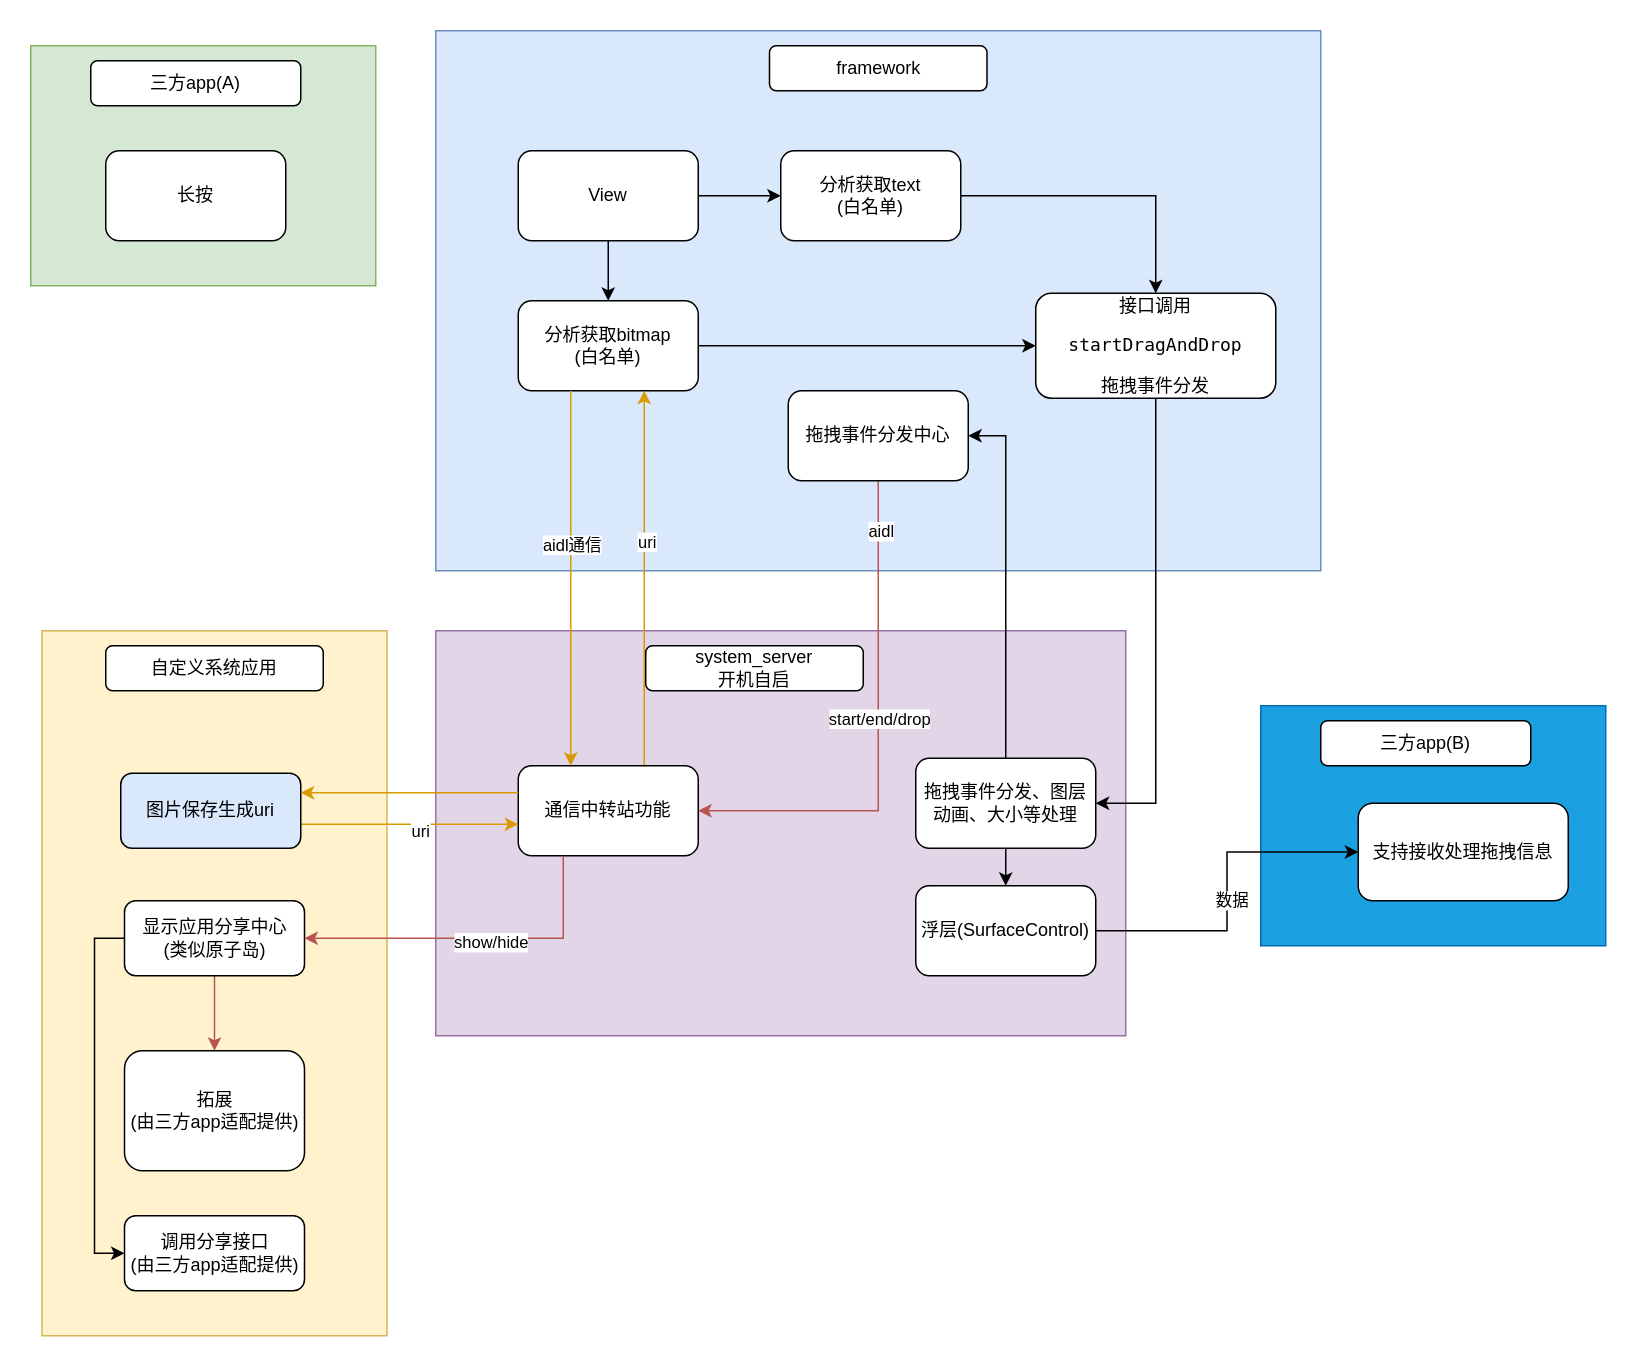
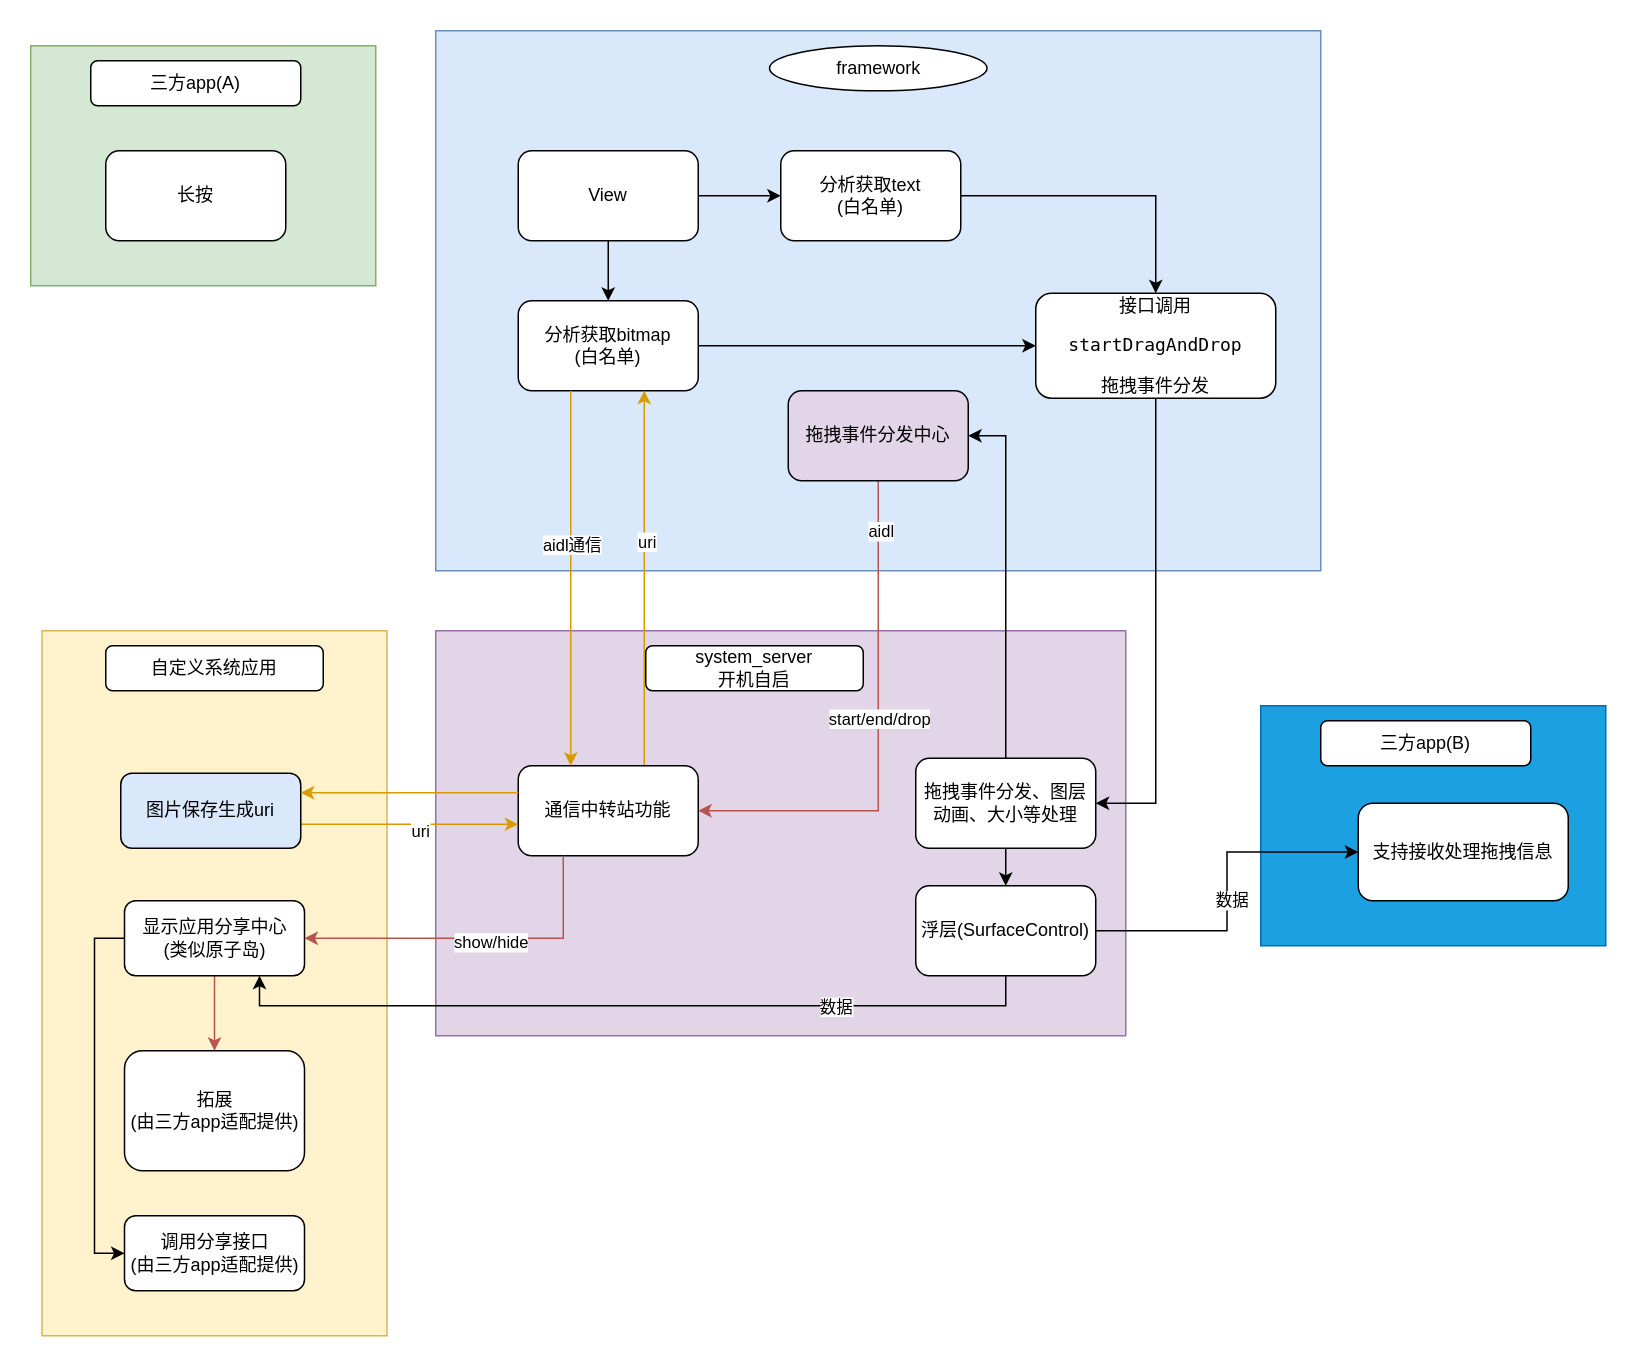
  <mxCell id="0" />
  <mxCell id="1" parent="0" />
  <mxCell id="2" value="" style="rounded=0;whiteSpace=wrap;html=1;fillColor=#d5e8d4;strokeColor=#82b366;" vertex="1" parent="1"><mxGeometry y="30" width="230" height="160" as="geometry" x="20" /></mxCell>
  <mxCell id="3" value="三方app(A)" style="rounded=1;whiteSpace=wrap;html=1;" vertex="1" parent="1"><mxGeometry x="60" y="40" width="140" height="30" as="geometry" /></mxCell>
  <mxCell id="4" value="长按" style="rounded=1;whiteSpace=wrap;html=1;" vertex="1" parent="1"><mxGeometry x="70" y="100" width="120" height="60" as="geometry" /></mxCell>
  <mxCell id="5" value="" style="rounded=0;whiteSpace=wrap;html=1;fillColor=#dae8fc;strokeColor=#6c8ebf;" vertex="1" parent="1"><mxGeometry x="290" y="20" width="590" height="360" as="geometry" /></mxCell>
- <mxCell id="6" value="framework" style="rounded=1;whiteSpace=wrap;html=1;" vertex="1" parent="1"><mxGeometry x="512.5" y="30" width="145" height="30" as="geometry" /></mxCell>
+ <mxCell id="6" value="framework" style="ellipse;whiteSpace=wrap;html=1;" vertex="1" parent="1"><mxGeometry x="512.5" y="30" width="145" height="30" as="geometry" /></mxCell>
  <mxCell id="7" value="" style="edgeStyle=orthogonalEdgeStyle;rounded=0;orthogonalLoop=1;jettySize=auto;html=1;" edge="1" parent="1" source="9" target="11"><mxGeometry relative="1" as="geometry" /></mxCell>
  <mxCell id="8" value="" style="edgeStyle=orthogonalEdgeStyle;rounded=0;orthogonalLoop=1;jettySize=auto;html=1;" edge="1" parent="1" source="9" target="13"><mxGeometry relative="1" as="geometry" /></mxCell>
  <mxCell id="9" value="View" style="rounded=1;whiteSpace=wrap;html=1;" vertex="1" parent="1"><mxGeometry x="345" y="100" width="120" height="60" as="geometry" /></mxCell>
  <mxCell id="10" style="edgeStyle=orthogonalEdgeStyle;rounded=0;orthogonalLoop=1;jettySize=auto;html=1;" edge="1" parent="1" source="11" target="14"><mxGeometry relative="1" as="geometry" /></mxCell>
  <mxCell id="11" value="分析获取text&lt;div&gt;(白名单)&lt;/div&gt;" style="rounded=1;whiteSpace=wrap;html=1;" vertex="1" parent="1"><mxGeometry x="520" y="100" width="120" height="60" as="geometry" /></mxCell>
  <mxCell id="12" style="edgeStyle=orthogonalEdgeStyle;rounded=0;orthogonalLoop=1;jettySize=auto;html=1;" edge="1" parent="1" source="13" target="14"><mxGeometry relative="1" as="geometry" /></mxCell>
  <mxCell id="13" value="分析获取bitmap&lt;div&gt;(白名单)&lt;/div&gt;" style="rounded=1;whiteSpace=wrap;html=1;" vertex="1" parent="1"><mxGeometry x="345" y="200" width="120" height="60" as="geometry" /></mxCell>
  <mxCell id="14" value="&lt;pre&gt;&lt;code tabindex=&quot;0&quot;&gt;&lt;span class=&quot;nf&quot;&gt;接口调用&lt;/span&gt;&lt;/code&gt;&lt;/pre&gt;&lt;pre&gt;&lt;code tabindex=&quot;0&quot;&gt;&lt;span class=&quot;nf&quot;&gt;startDragAndDrop&lt;/span&gt;&lt;span class=&quot;p&quot;&gt;&lt;/span&gt;&lt;/code&gt;&lt;/pre&gt;&lt;pre&gt;&lt;code tabindex=&quot;0&quot;&gt;&lt;span class=&quot;nf&quot;&gt;拖拽事件分发&lt;/span&gt;&lt;/code&gt;&lt;/pre&gt;" style="rounded=1;whiteSpace=wrap;html=1;" vertex="1" parent="1"><mxGeometry x="690" y="195" width="160" height="70" as="geometry" /></mxCell>
  <mxCell id="15" value="" style="rounded=0;whiteSpace=wrap;html=1;fillColor=#e1d5e7;strokeColor=#9673a6;" vertex="1" parent="1"><mxGeometry x="290" y="420" width="460" height="270" as="geometry" /></mxCell>
  <mxCell id="16" value="system_server&lt;div&gt;开机自启&lt;/div&gt;" style="rounded=1;whiteSpace=wrap;html=1;" vertex="1" parent="1"><mxGeometry x="430" y="430" width="145" height="30" as="geometry" /></mxCell>
  <mxCell id="17" style="edgeStyle=orthogonalEdgeStyle;rounded=0;orthogonalLoop=1;jettySize=auto;html=1;entryX=0.5;entryY=1;entryDx=0;entryDy=0;fillColor=#ffe6cc;strokeColor=#d79b00;" edge="1" parent="1"><mxGeometry relative="1" as="geometry"><mxPoint x="429" y="510" as="sourcePoint" /><mxPoint x="429" y="260" as="targetPoint" /></mxGeometry></mxCell>
  <mxCell id="18" value="uri" style="edgeLabel;html=1;align=center;verticalAlign=middle;resizable=0;points=[];" vertex="1" connectable="0" parent="17"><mxGeometry x="0.202" y="-1" relative="1" as="geometry"><mxPoint as="offset" /></mxGeometry></mxCell>
  <mxCell id="19" value="通信中转站功能" style="rounded=1;whiteSpace=wrap;html=1;" vertex="1" parent="1"><mxGeometry x="345" y="510" width="120" height="60" as="geometry" /></mxCell>
  <mxCell id="20" value="" style="rounded=0;whiteSpace=wrap;html=1;fillColor=#fff2cc;strokeColor=#d6b656;" vertex="1" parent="1"><mxGeometry x="27.5" y="420" width="230" height="470" as="geometry" /></mxCell>
  <mxCell id="21" value="自定义系统应用" style="rounded=1;whiteSpace=wrap;html=1;" vertex="1" parent="1"><mxGeometry x="70" y="430" width="145" height="30" as="geometry" /></mxCell>
  <mxCell id="22" style="edgeStyle=orthogonalEdgeStyle;rounded=0;orthogonalLoop=1;jettySize=auto;html=1;fillColor=#ffe6cc;strokeColor=#d79b00;" edge="1" parent="1"><mxGeometry relative="1" as="geometry"><mxPoint x="380" y="260" as="sourcePoint" /><mxPoint x="380" y="510" as="targetPoint" /></mxGeometry></mxCell>
  <mxCell id="23" value="aidl通信" style="edgeLabel;html=1;align=center;verticalAlign=middle;resizable=0;points=[];" vertex="1" connectable="0" parent="22"><mxGeometry x="-0.186" relative="1" as="geometry"><mxPoint as="offset" /></mxGeometry></mxCell>
  <mxCell id="24" style="edgeStyle=orthogonalEdgeStyle;rounded=0;orthogonalLoop=1;jettySize=auto;html=1;entryX=0;entryY=0.5;entryDx=0;entryDy=0;fillColor=#ffe6cc;strokeColor=#d79b00;" edge="1" parent="1"><mxGeometry relative="1" as="geometry"><mxPoint x="200" y="549" as="sourcePoint" /><mxPoint x="345" y="549" as="targetPoint" /></mxGeometry></mxCell>
  <mxCell id="25" value="uri" style="edgeLabel;html=1;align=center;verticalAlign=middle;resizable=0;points=[];" vertex="1" connectable="0" parent="24"><mxGeometry x="0.09" y="-4" relative="1" as="geometry"><mxPoint as="offset" /></mxGeometry></mxCell>
  <mxCell id="26" value="图片保存生成uri" style="rounded=1;whiteSpace=wrap;html=1;fillColor=#dae8fc;" vertex="1" parent="1"><mxGeometry x="80" y="515" width="120" height="50" as="geometry" /></mxCell>
  <mxCell id="27" style="edgeStyle=orthogonalEdgeStyle;rounded=0;orthogonalLoop=1;jettySize=auto;html=1;entryX=1;entryY=0.5;entryDx=0;entryDy=0;fillColor=#ffe6cc;strokeColor=#d79b00;" edge="1" parent="1"><mxGeometry relative="1" as="geometry"><mxPoint x="345" y="528" as="sourcePoint" /><mxPoint x="200" y="528" as="targetPoint" /></mxGeometry></mxCell>
  <mxCell id="28" style="edgeStyle=orthogonalEdgeStyle;rounded=0;orthogonalLoop=1;jettySize=auto;html=1;entryX=1;entryY=0.5;entryDx=0;entryDy=0;" edge="1" parent="1" source="30" target="38"><mxGeometry relative="1" as="geometry" /></mxCell>
  <mxCell id="29" value="" style="edgeStyle=orthogonalEdgeStyle;rounded=0;orthogonalLoop=1;jettySize=auto;html=1;" edge="1" parent="1" source="30" target="48"><mxGeometry relative="1" as="geometry" /></mxCell>
  <mxCell id="30" value="拖拽事件分发、图层动画、大小等处理" style="rounded=1;whiteSpace=wrap;html=1;" vertex="1" parent="1"><mxGeometry x="610" y="505" width="120" height="60" as="geometry" /></mxCell>
  <mxCell id="31" style="edgeStyle=orthogonalEdgeStyle;rounded=0;orthogonalLoop=1;jettySize=auto;html=1;entryX=1;entryY=0.5;entryDx=0;entryDy=0;exitX=0.5;exitY=1;exitDx=0;exitDy=0;" edge="1" parent="1" source="14" target="30"><mxGeometry relative="1" as="geometry" /></mxCell>
  <mxCell id="32" style="edgeStyle=orthogonalEdgeStyle;rounded=0;orthogonalLoop=1;jettySize=auto;html=1;entryX=0;entryY=0.5;entryDx=0;entryDy=0;exitX=0;exitY=0.5;exitDx=0;exitDy=0;" edge="1" parent="1" source="34" target="49"><mxGeometry relative="1" as="geometry" /></mxCell>
  <mxCell id="33" value="" style="edgeStyle=orthogonalEdgeStyle;rounded=0;orthogonalLoop=1;jettySize=auto;html=1;fillColor=#f8cecc;strokeColor=#b85450;" edge="1" parent="1" source="34" target="50"><mxGeometry relative="1" as="geometry" /></mxCell>
  <mxCell id="34" value="显示应用分享中心&lt;div&gt;(类似原子岛)&lt;/div&gt;" style="rounded=1;whiteSpace=wrap;html=1;" vertex="1" parent="1"><mxGeometry x="82.5" y="600" width="120" height="50" as="geometry" /></mxCell>
  <mxCell id="35" style="edgeStyle=orthogonalEdgeStyle;rounded=0;orthogonalLoop=1;jettySize=auto;html=1;entryX=1;entryY=0.5;entryDx=0;entryDy=0;exitX=0.5;exitY=1;exitDx=0;exitDy=0;fillColor=#f8cecc;strokeColor=#b85450;" edge="1" parent="1" source="38" target="19"><mxGeometry relative="1" as="geometry" /></mxCell>
  <mxCell id="36" value="aidl" style="edgeLabel;html=1;align=center;verticalAlign=middle;resizable=0;points=[];" vertex="1" connectable="0" parent="35"><mxGeometry x="-0.807" y="1" relative="1" as="geometry"><mxPoint as="offset" /></mxGeometry></mxCell>
  <mxCell id="37" value="start/end/drop" style="edgeLabel;html=1;align=center;verticalAlign=middle;resizable=0;points=[];" vertex="1" connectable="0" parent="35"><mxGeometry x="-0.072" relative="1" as="geometry"><mxPoint as="offset" /></mxGeometry></mxCell>
- <mxCell id="38" value="拖拽事件分发中心" style="rounded=1;whiteSpace=wrap;html=1;" vertex="1" parent="1"><mxGeometry x="525" y="260" width="120" height="60" as="geometry" /></mxCell>
+ <mxCell id="38" value="拖拽事件分发中心" style="rounded=1;whiteSpace=wrap;html=1;fillColor=#e1d5e7;" vertex="1" parent="1"><mxGeometry x="525" y="260" width="120" height="60" as="geometry" /></mxCell>
  <mxCell id="39" style="edgeStyle=orthogonalEdgeStyle;rounded=0;orthogonalLoop=1;jettySize=auto;html=1;entryX=1;entryY=0.5;entryDx=0;entryDy=0;exitX=0.25;exitY=1;exitDx=0;exitDy=0;fillColor=#f8cecc;strokeColor=#b85450;" edge="1" parent="1" source="19" target="34"><mxGeometry relative="1" as="geometry" /></mxCell>
  <mxCell id="40" value="show/hide" style="edgeLabel;html=1;align=center;verticalAlign=middle;resizable=0;points=[];" vertex="1" connectable="0" parent="39"><mxGeometry x="-0.086" y="2" relative="1" as="geometry"><mxPoint as="offset" /></mxGeometry></mxCell>
  <mxCell id="41" value="" style="rounded=0;whiteSpace=wrap;html=1;fillColor=#1ba1e2;fontColor=#ffffff;strokeColor=#006EAF;" vertex="1" parent="1"><mxGeometry x="840" y="470" width="230" height="160" as="geometry" /></mxCell>
  <mxCell id="42" value="三方app(B)" style="rounded=1;whiteSpace=wrap;html=1;" vertex="1" parent="1"><mxGeometry x="880" y="480" width="140" height="30" as="geometry" /></mxCell>
  <mxCell id="43" value="支持接收处理拖拽信息" style="rounded=1;whiteSpace=wrap;html=1;" vertex="1" parent="1"><mxGeometry x="905" y="535" width="140" height="65" as="geometry" /></mxCell>
  <mxCell id="44" style="edgeStyle=orthogonalEdgeStyle;rounded=0;orthogonalLoop=1;jettySize=auto;html=1;" edge="1" parent="1" source="48" target="43"><mxGeometry relative="1" as="geometry" /></mxCell>
  <mxCell id="45" value="数据" style="edgeLabel;html=1;align=center;verticalAlign=middle;resizable=0;points=[];" vertex="1" connectable="0" parent="44"><mxGeometry x="-0.054" y="-3" relative="1" as="geometry"><mxPoint as="offset" /></mxGeometry></mxCell>
+ <mxCell id="46" style="edgeStyle=orthogonalEdgeStyle;rounded=0;orthogonalLoop=1;jettySize=auto;html=1;entryX=0.75;entryY=1;entryDx=0;entryDy=0;exitX=0.5;exitY=1;exitDx=0;exitDy=0;" edge="1" parent="1" source="48" target="34"><mxGeometry relative="1" as="geometry" /></mxCell>
+ <mxCell id="47" value="数据" style="edgeLabel;html=1;align=center;verticalAlign=middle;resizable=0;points=[];" vertex="1" connectable="0" parent="46"><mxGeometry x="-0.501" relative="1" as="geometry"><mxPoint as="offset" /></mxGeometry></mxCell>
  <mxCell id="48" value="浮层(SurfaceControl)" style="rounded=1;whiteSpace=wrap;html=1;" vertex="1" parent="1"><mxGeometry x="610" y="590" width="120" height="60" as="geometry" /></mxCell>
  <mxCell id="49" value="调用分享接口&lt;div&gt;(由三方app适配提供)&lt;/div&gt;" style="rounded=1;whiteSpace=wrap;html=1;" vertex="1" parent="1"><mxGeometry x="82.5" y="810" width="120" height="50" as="geometry" /></mxCell>
  <mxCell id="50" value="拓展&lt;div&gt;(由三方app适配提供&lt;span style=&quot;background-color: initial;&quot;&gt;)&lt;/span&gt;&lt;/div&gt;" style="rounded=1;whiteSpace=wrap;html=1;" vertex="1" parent="1"><mxGeometry x="82.5" y="700" width="120" height="80" as="geometry" /></mxCell>
